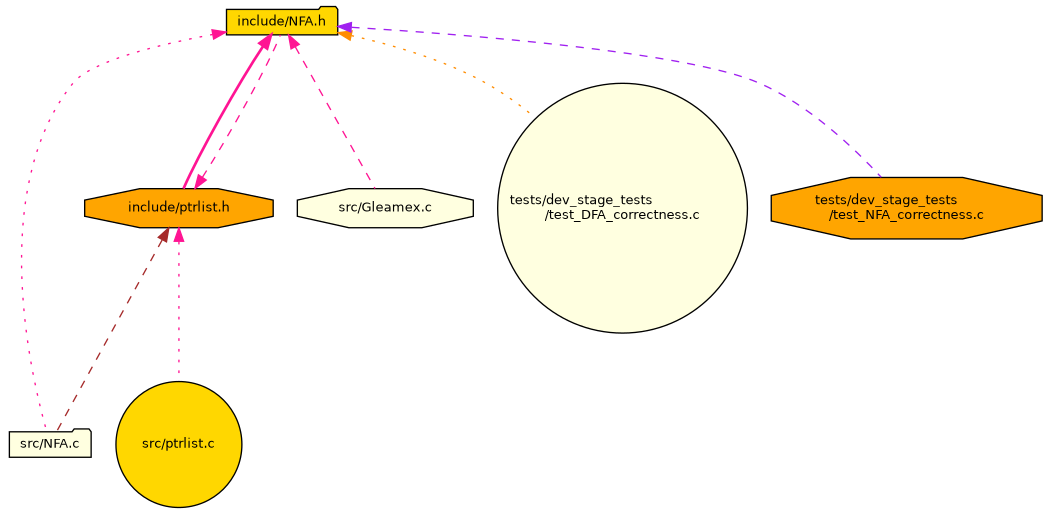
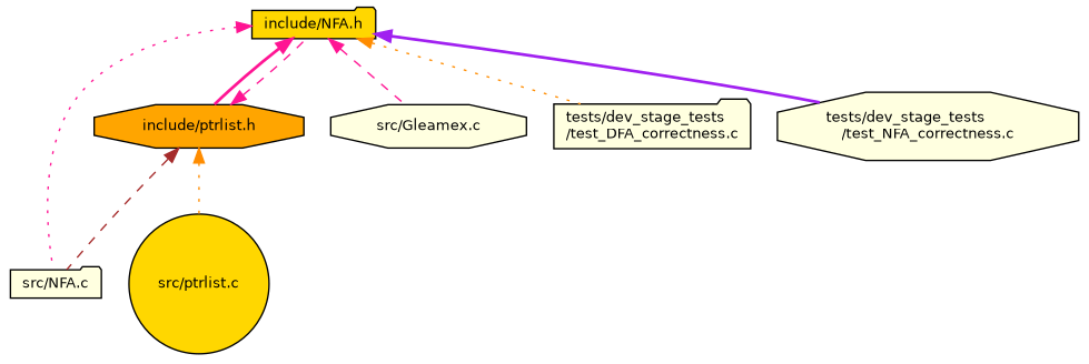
  digraph {
    node [color=black fillcolor=lightyellow fontname=Helvetica fontsize=10 shape=octagon style=filled]
    edge [color=deeppink dir=back fontname=Helvetica fontsize=10 labelfontname=Helvetica labelfontsize=10 style=dotted]
    n1 [fillcolor=gold fontcolor=black height=0.2 label="include/NFA.h" shape=folder width=0.4]
    n2 [fillcolor=orange height=0.2 label="include/ptrlist.h" width=0.4]
    n3 [height=0.2 label="src/NFA.c" shape=folder width=0.4]
    n4 [height=0.2 label="src/Gleamex.c" width=0.4]
-   n5 [height=0.2 label="tests/dev_stage_tests\l/test_DFA_correctness.c" shape=circle width=0.4]
-   n6 [fillcolor=orange height=0.2 label="tests/dev_stage_tests\l/test_NFA_correctness.c" width=0.4]
+   n5 [height=0.2 label="tests/dev_stage_tests\l/test_DFA_correctness.c" shape=folder width=0.4]
+   n6 [height=0.2 label="tests/dev_stage_tests\l/test_NFA_correctness.c" width=0.4]
    n7 [fillcolor=gold height=0.2 label="src/ptrlist.c" shape=circle width=0.4]
    n1 -> n2 [style=bold]
    n1 -> n3
    n1 -> n4 [style=dashed]
    n1 -> n5 [color=darkorange]
-   n1 -> n6 [color=purple style=dashed]
+   n1 -> n6 [color=purple style=bold]
    n2 -> n1 [style=dashed]
    n2 -> n3 [color=brown style=dashed]
-   n2 -> n7
+   n2 -> n7 [color=darkorange]
  }
